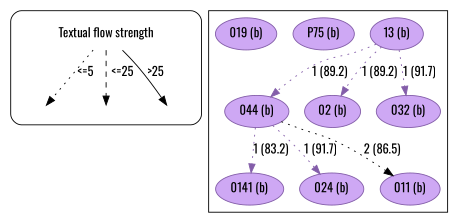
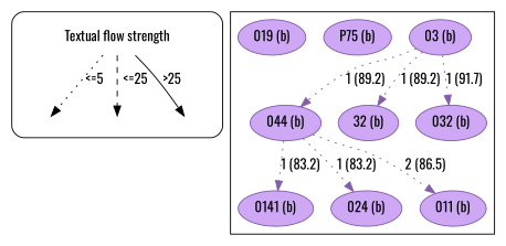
  strict digraph {
    fontname=Oswald
    node [fontname=Oswald style=filled color="#835da9" fillcolor="#CEA8F4"]
    edge [fontname=Oswald style=dotted color="#835da9"]
    n1 [label="Textual flow strength" shape=plaintext style="" color="" fillcolor=""]
    leg_e1 [fixedsize=True height=0.2 style=invis color="" fillcolor=""]
    leg_e2 [fixedsize=True height=0.2 style=invis color="" fillcolor=""]
    leg_e3 [fixedsize=True height=0.2 style=invis color="" fillcolor=""]
    n5 [label="044 (b)"]
    n6 [label="0141 (b)"]
    n7 [label="024 (b)"]
    n8 [label="011 (b)"]
-   n9 [label="13 (b)"]
-   n10 [label="02 (b)"]
+   n9 [label="03 (b)"]
+   n10 [label="32 (b)"]
    n11 [label="032 (b)"]
    n12 [label="P75 (b)"]
    n13 [label="019 (b)"]
    subgraph cluster_1 {
      style=rounded
      n1
      leg_e1
      leg_e2
      leg_e3
    }
    subgraph cluster_2 {
      n5
      n6
      n7
      n8
      n9
      n10
      n11
      n12
      n13
    }
    n1 -> leg_e1 [label="<=5  " color=""]
    n1 -> leg_e2 [label="  <=25" style=dashed color=""]
    n1 -> leg_e3 [label=">25" style=solid color=""]
    n5 -> n6 [label="1 (83.2)"]
-   n5 -> n7 [label="1 (91.7)"]
-   n5 -> n8 [color=black label="2 (86.5)"]
+   n5 -> n7 [label="1 (83.2)"]
+   n5 -> n8 [label="2 (86.5)"]
    n9 -> n5 [label="1 (89.2)"]
    n9 -> n10 [label="1 (89.2)"]
    n9 -> n11 [label="1 (91.7)"]
  }
